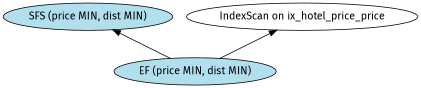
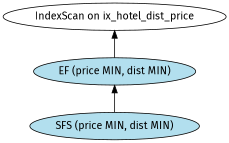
  digraph {
    fontname="Fira Sans"
    fontsize=10
    node [fillcolor=lightblue2 fontname="Fira Sans" style=filled]
    edge [dir=back fontname="Fira Sans"]
    n1 [label="SFS (price MIN, dist MIN)"]
    n2 [label="EF (price MIN, dist MIN)"]
-   "IndexScan on ix_hotel_dist_price" [label="IndexScan on ix_hotel_price_price" fillcolor="" style=""]
-   n1 -> n2
+   "IndexScan on ix_hotel_dist_price" [fillcolor="" style=""]
+   n2 -> n1
    "IndexScan on ix_hotel_dist_price" -> n2
  }
